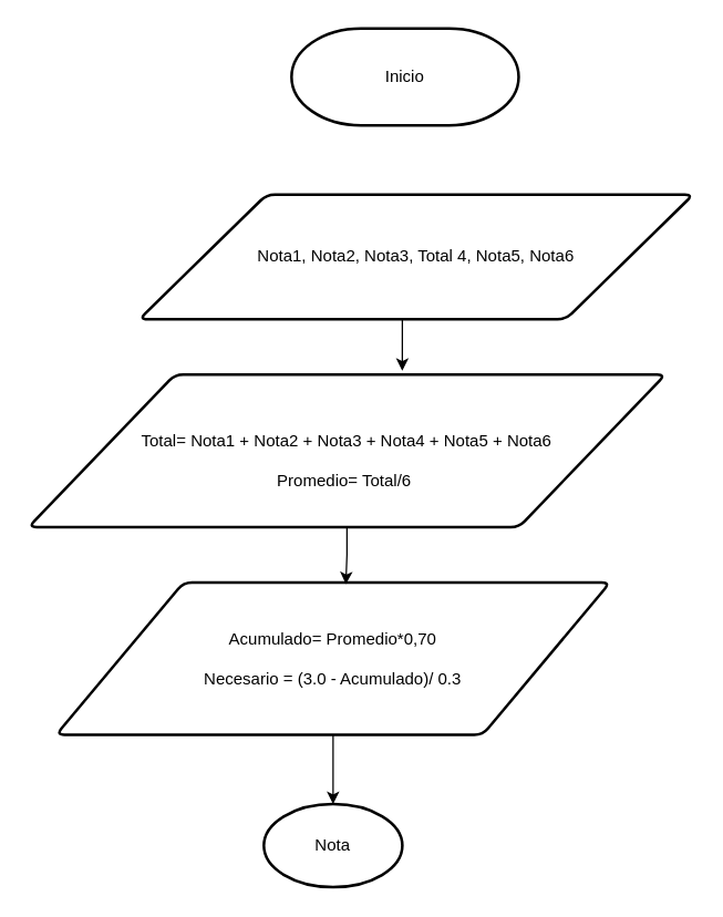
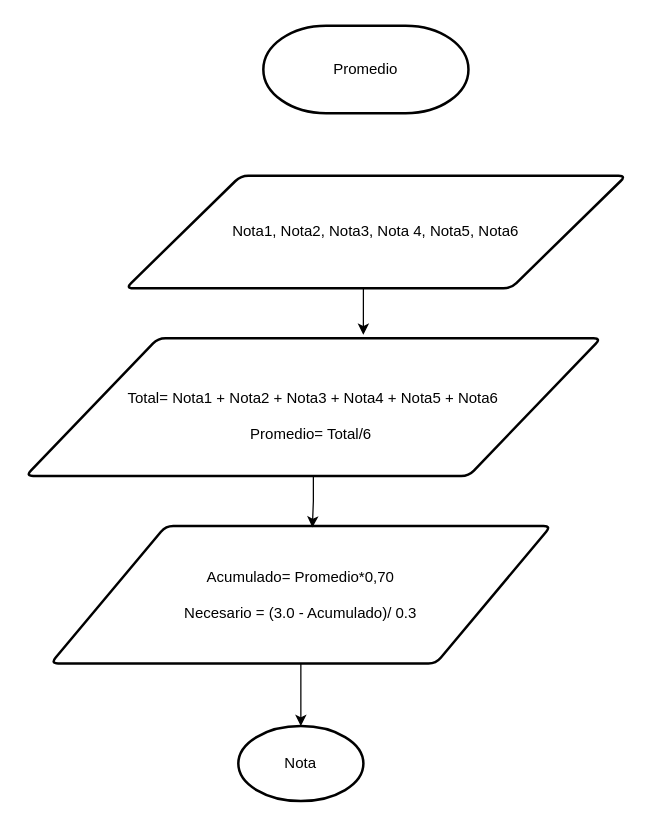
  <mxCell id="0" />
  <mxCell id="1" parent="0" />
- <mxCell id="2" value="Inicio" style="strokeWidth=2;html=1;shape=mxgraph.flowchart.terminator;whiteSpace=wrap;" vertex="1" parent="1"><mxGeometry x="210" y="20" width="164" height="70" as="geometry" /></mxCell>
- <mxCell id="3" value="Nota1, Nota2, Nota3, Total 4, Nota5, Nota6" style="shape=parallelogram;html=1;strokeWidth=2;perimeter=parallelogramPerimeter;whiteSpace=wrap;rounded=1;arcSize=12;size=0.23;" vertex="1" parent="1"><mxGeometry x="100" y="140" width="400" height="90" as="geometry" /></mxCell>
+ <mxCell id="2" value="Promedio" style="strokeWidth=2;html=1;shape=mxgraph.flowchart.terminator;whiteSpace=wrap;" vertex="1" parent="1"><mxGeometry x="210" y="20" width="164" height="70" as="geometry" /></mxCell>
+ <mxCell id="3" value="Nota1, Nota2, Nota3, Nota 4, Nota5, Nota6" style="shape=parallelogram;html=1;strokeWidth=2;perimeter=parallelogramPerimeter;whiteSpace=wrap;rounded=1;arcSize=12;size=0.23;" vertex="1" parent="1"><mxGeometry x="100" y="140" width="400" height="90" as="geometry" /></mxCell>
  <mxCell id="4" value="&lt;div&gt;&lt;br&gt;&lt;/div&gt;&lt;div&gt;&lt;br&gt;&lt;/div&gt;&lt;div&gt;&lt;br&gt;&lt;/div&gt;&lt;div&gt;&lt;span style=&quot;background-color: transparent; color: light-dark(rgb(0, 0, 0), rgb(255, 255, 255));&quot;&gt;Total=&amp;nbsp;Nota1 + Nota2 + Nota3 + Nota4 + Nota5 + Nota6&lt;/span&gt;&lt;/div&gt;&lt;div&gt;&lt;br&gt;&lt;/div&gt;&lt;div&gt;Promedio= Total/6&amp;nbsp;&lt;/div&gt;&lt;div&gt;&lt;br&gt;&lt;/div&gt;&lt;div&gt;&lt;br&gt;&lt;/div&gt;" style="shape=parallelogram;html=1;strokeWidth=2;perimeter=parallelogramPerimeter;whiteSpace=wrap;rounded=1;arcSize=12;size=0.23;" vertex="1" parent="1"><mxGeometry x="20" y="270" width="460" height="110" as="geometry" /></mxCell>
  <mxCell id="5" style="edgeStyle=orthogonalEdgeStyle;rounded=0;orthogonalLoop=1;jettySize=auto;html=1;exitX=0.5;exitY=1;exitDx=0;exitDy=0;entryX=0.579;entryY=-0.031;entryDx=0;entryDy=0;entryPerimeter=0;" edge="1" parent="1"><mxGeometry relative="1" as="geometry"><mxPoint x="291" y="230" as="sourcePoint" /><mxPoint x="289.97" y="267.21" as="targetPoint" /></mxGeometry></mxCell>
  <mxCell id="6" style="edgeStyle=orthogonalEdgeStyle;rounded=0;orthogonalLoop=1;jettySize=auto;html=1;exitX=0.5;exitY=1;exitDx=0;exitDy=0;" edge="1" parent="1" source="7"><mxGeometry relative="1" as="geometry"><mxPoint x="240" y="580" as="targetPoint" /></mxGeometry></mxCell>
  <mxCell id="7" value="Acumulado= Promedio*0,70&lt;div&gt;&lt;br&gt;&lt;/div&gt;&lt;div&gt;Necesario = (3.0 - Acumulado)/ 0.3&lt;/div&gt;" style="shape=parallelogram;html=1;strokeWidth=2;perimeter=parallelogramPerimeter;whiteSpace=wrap;rounded=1;arcSize=12;size=0.23;" vertex="1" parent="1"><mxGeometry x="40" y="420" width="400" height="110" as="geometry" /></mxCell>
  <mxCell id="8" style="edgeStyle=orthogonalEdgeStyle;rounded=0;orthogonalLoop=1;jettySize=auto;html=1;exitX=0.5;exitY=1;exitDx=0;exitDy=0;entryX=0.523;entryY=0.011;entryDx=0;entryDy=0;entryPerimeter=0;" edge="1" parent="1" source="4" target="7"><mxGeometry relative="1" as="geometry" /></mxCell>
  <mxCell id="9" value="Nota" style="strokeWidth=2;html=1;shape=mxgraph.flowchart.start_1;whiteSpace=wrap;" vertex="1" parent="1"><mxGeometry x="190" y="580" width="100" height="60" as="geometry" /></mxCell>
